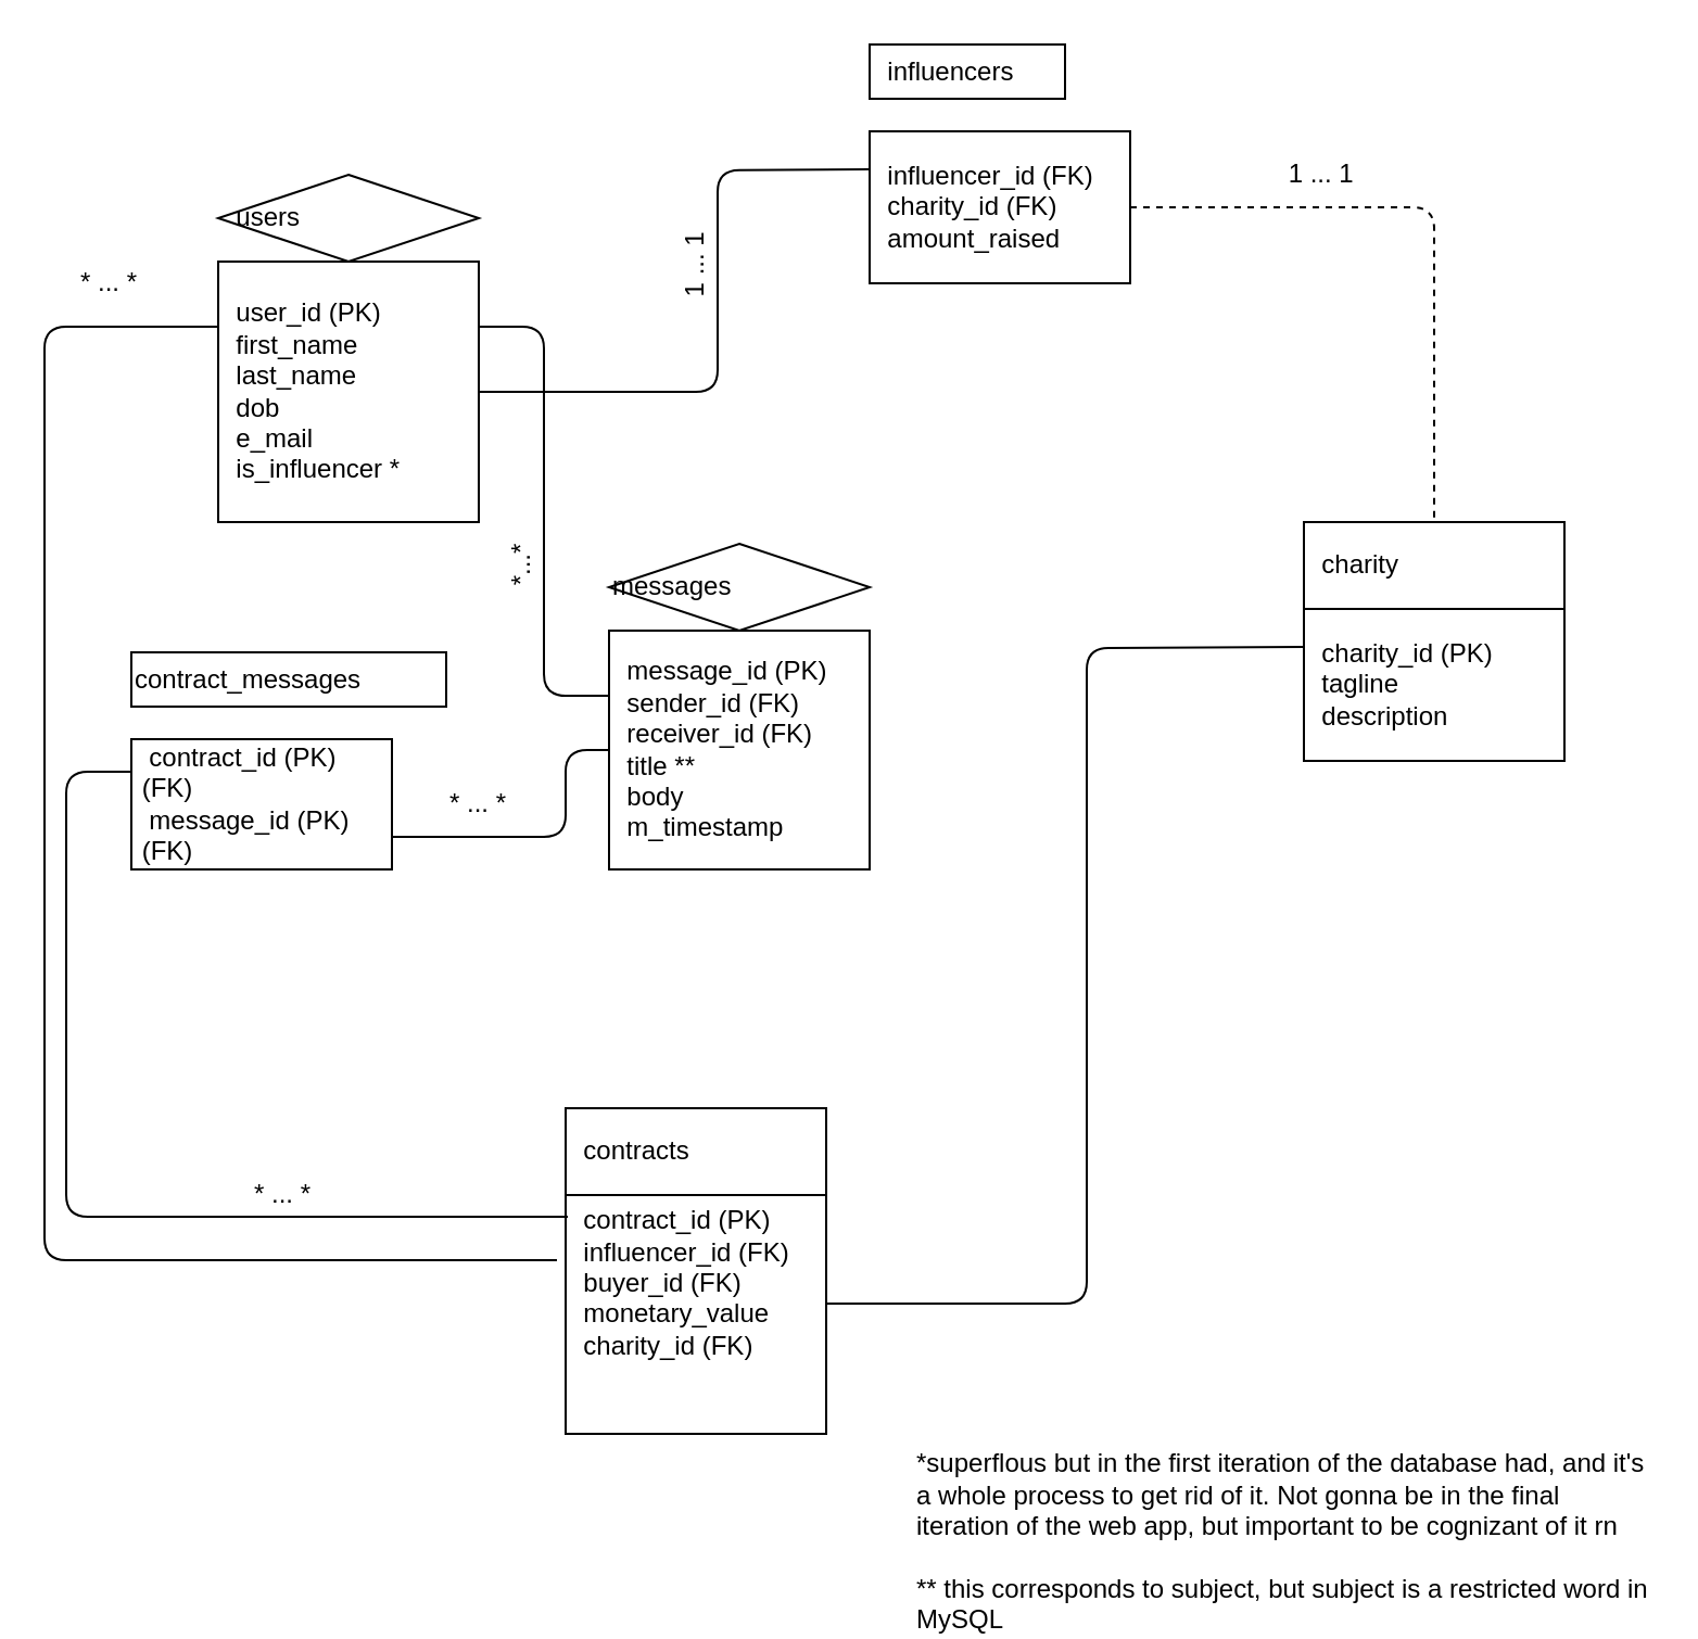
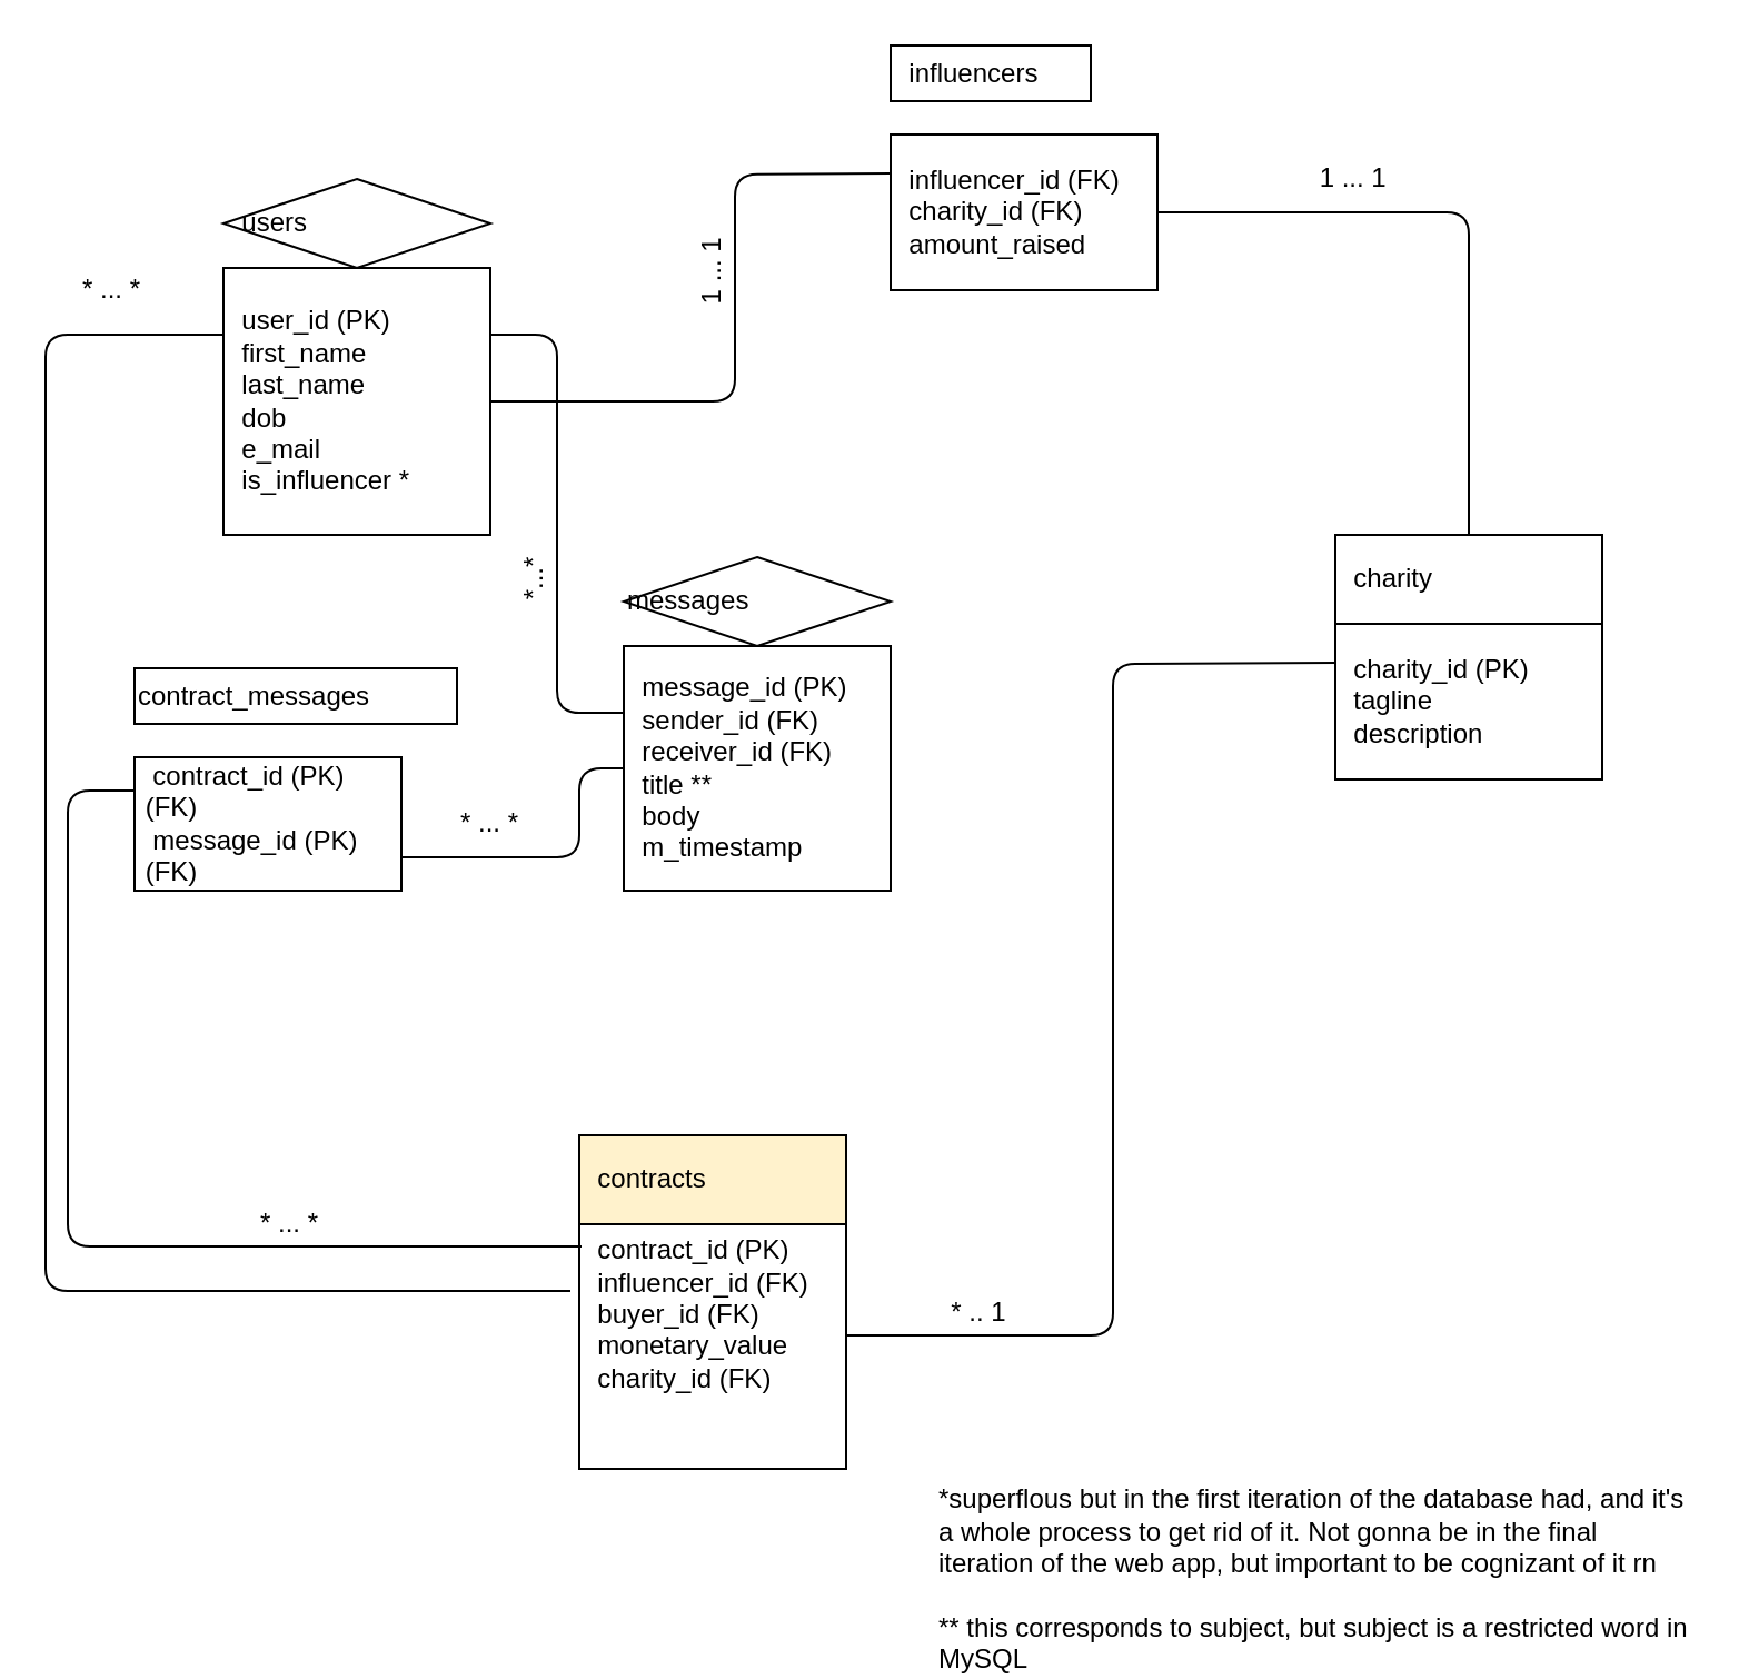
  <mxCell id="0" />
  <mxCell id="1" parent="0" />
  <mxCell id="2" value="&amp;nbsp; users" style="rhombus;whiteSpace=wrap;html=1;align=left;" vertex="1" parent="1"><mxGeometry x="100" y="80" width="120" height="40" as="geometry" /></mxCell>
  <mxCell id="3" value="&amp;nbsp; user_id (PK)&lt;br&gt;&amp;nbsp; first_name&lt;br&gt;&amp;nbsp; last_name&amp;nbsp;&lt;br&gt;&amp;nbsp; dob&lt;br&gt;&amp;nbsp; e_mail&lt;br&gt;&amp;nbsp; is_influencer *" style="whiteSpace=wrap;html=1;aspect=fixed;align=left;" vertex="1" parent="1"><mxGeometry x="100" y="120" width="120" height="120" as="geometry" /></mxCell>
  <mxCell id="4" value="*superflous but in the first iteration of the database had, and it's a whole process to get rid of it. Not gonna be in the final iteration of the web app, but important to be cognizant of it rn&lt;br&gt;&lt;br&gt;** this corresponds to subject, but subject is a restricted word in MySQL" style="text;html=1;strokeColor=none;fillColor=none;align=left;verticalAlign=middle;whiteSpace=wrap;rounded=0;" vertex="1" parent="1"><mxGeometry x="420" y="700" width="340" height="20" as="geometry" /></mxCell>
  <mxCell id="5" value="&amp;nbsp; influencers" style="rounded=0;whiteSpace=wrap;html=1;align=left;" vertex="1" parent="1"><mxGeometry x="400" y="20" width="90" height="25" as="geometry" /></mxCell>
  <mxCell id="6" value="&lt;span style=&quot;white-space: normal&quot;&gt;&amp;nbsp; influencer_id (FK)&lt;br&gt;&lt;/span&gt;&lt;span style=&quot;white-space: normal&quot;&gt;&amp;nbsp; charity_id (FK)&lt;/span&gt;&lt;br style=&quot;white-space: normal&quot;&gt;&lt;span style=&quot;white-space: normal&quot;&gt;&amp;nbsp; amount_raised&lt;/span&gt;" style="rounded=0;whiteSpace=wrap;html=1;align=left;" vertex="1" parent="1"><mxGeometry x="400" y="60" width="120" height="70" as="geometry" /></mxCell>
  <mxCell id="7" value="" style="endArrow=none;html=1;entryX=0;entryY=0.25;entryDx=0;entryDy=0;" edge="1" parent="1" target="6"><mxGeometry width="50" height="50" relative="1" as="geometry"><mxPoint x="220" y="180" as="sourcePoint" /><mxPoint x="270" y="130" as="targetPoint" /><Array as="points"><mxPoint x="330" y="180" /><mxPoint x="330" y="78" /></Array></mxGeometry></mxCell>
  <mxCell id="8" value="1 ... 1&amp;nbsp;" style="text;html=1;strokeColor=none;fillColor=none;align=center;verticalAlign=middle;whiteSpace=wrap;rounded=0;rotation=-90;" vertex="1" parent="1"><mxGeometry x="300" y="110" width="40" height="20" as="geometry" /></mxCell>
  <mxCell id="9" value="&amp;nbsp; charity" style="rounded=0;whiteSpace=wrap;html=1;align=left;" vertex="1" parent="1"><mxGeometry x="600" y="240" width="120" height="40" as="geometry" /></mxCell>
  <mxCell id="10" value="&lt;div&gt;&amp;nbsp; charity_id (PK)&lt;/div&gt;&lt;div&gt;&amp;nbsp; tagline&lt;/div&gt;&lt;div&gt;&amp;nbsp; description&lt;/div&gt;" style="rounded=0;whiteSpace=wrap;html=1;align=left;" vertex="1" parent="1"><mxGeometry x="600" y="280" width="120" height="70" as="geometry" /></mxCell>
- <mxCell id="11" value="" style="endArrow=none;html=1;entryX=0.5;entryY=0;entryDx=0;entryDy=0;exitX=1;exitY=0.5;exitDx=0;exitDy=0;dashed=1;" edge="1" parent="1" source="6" target="9"><mxGeometry width="50" height="50" relative="1" as="geometry"><mxPoint x="360" y="360" as="sourcePoint" /><mxPoint x="410" y="310" as="targetPoint" /><Array as="points"><mxPoint x="660" y="95" /></Array></mxGeometry></mxCell>
+ <mxCell id="11" value="" style="endArrow=none;html=1;entryX=0.5;entryY=0;entryDx=0;entryDy=0;exitX=1;exitY=0.5;exitDx=0;exitDy=0;" edge="1" parent="1" source="6" target="9"><mxGeometry width="50" height="50" relative="1" as="geometry"><mxPoint x="360" y="360" as="sourcePoint" /><mxPoint x="410" y="310" as="targetPoint" /><Array as="points"><mxPoint x="660" y="95" /></Array></mxGeometry></mxCell>
  <mxCell id="12" value="1 ... 1&amp;nbsp;" style="text;html=1;strokeColor=none;fillColor=none;align=center;verticalAlign=middle;whiteSpace=wrap;rounded=0;rotation=0;" vertex="1" parent="1"><mxGeometry x="590" y="70" width="40" height="20" as="geometry" /></mxCell>
- <mxCell id="13" value="&amp;nbsp; contracts" style="rounded=0;whiteSpace=wrap;html=1;align=left;" vertex="1" parent="1"><mxGeometry x="260" y="510" width="120" height="40" as="geometry" /></mxCell>
+ <mxCell id="13" value="&amp;nbsp; contracts" style="rounded=0;whiteSpace=wrap;html=1;align=left;fillColor=#fff2cc;" vertex="1" parent="1"><mxGeometry x="260" y="510" width="120" height="40" as="geometry" /></mxCell>
  <mxCell id="14" value="&lt;div&gt;&amp;nbsp; contract_id (PK)&lt;/div&gt;&lt;div&gt;&amp;nbsp; influencer_id (FK)&lt;/div&gt;&lt;div&gt;&amp;nbsp; buyer_id (FK)&lt;/div&gt;&lt;div&gt;&amp;nbsp; monetary_value&lt;/div&gt;&lt;div&gt;&amp;nbsp; charity_id (FK)&lt;/div&gt;&lt;div&gt;&lt;br&gt;&lt;/div&gt;&lt;div&gt;&amp;nbsp;&amp;nbsp;&lt;/div&gt;" style="rounded=0;whiteSpace=wrap;html=1;align=left;" vertex="1" parent="1"><mxGeometry x="260" y="550" width="120" height="110" as="geometry" /></mxCell>
  <mxCell id="15" value="" style="endArrow=none;html=1;entryX=0;entryY=0.25;entryDx=0;entryDy=0;" edge="1" parent="1" target="10"><mxGeometry width="50" height="50" relative="1" as="geometry"><mxPoint x="380" y="600" as="sourcePoint" /><mxPoint x="350" y="400" as="targetPoint" /><Array as="points"><mxPoint x="500" y="600" /><mxPoint x="500" y="298" /></Array></mxGeometry></mxCell>
+ <mxCell id="16" value="* .. 1" style="text;html=1;strokeColor=none;fillColor=none;align=center;verticalAlign=middle;whiteSpace=wrap;rounded=0;" vertex="1" parent="1"><mxGeometry x="420" y="580" width="40" height="20" as="geometry" /></mxCell>
  <mxCell id="17" value="" style="endArrow=none;html=1;entryX=0;entryY=0.25;entryDx=0;entryDy=0;" edge="1" parent="1" target="3"><mxGeometry width="50" height="50" relative="1" as="geometry"><mxPoint x="256" y="580" as="sourcePoint" /><mxPoint x="20" y="140" as="targetPoint" /><Array as="points"><mxPoint x="20" y="580" /><mxPoint x="20" y="150" /></Array></mxGeometry></mxCell>
  <mxCell id="18" value="messages" style="rhombus;whiteSpace=wrap;html=1;align=left;" vertex="1" parent="1"><mxGeometry x="280" y="250" width="120" height="40" as="geometry" /></mxCell>
  <mxCell id="19" value="&amp;nbsp; message_id (PK)&lt;br&gt;&amp;nbsp; sender_id (FK)&lt;br&gt;&amp;nbsp; receiver_id (FK)&lt;br&gt;&amp;nbsp; title **&lt;br&gt;&amp;nbsp; body&lt;br&gt;&amp;nbsp; m_timestamp" style="rounded=0;whiteSpace=wrap;html=1;align=left;" vertex="1" parent="1"><mxGeometry x="280" y="290" width="120" height="110" as="geometry" /></mxCell>
  <mxCell id="20" value="" style="endArrow=none;html=1;entryX=1;entryY=0.25;entryDx=0;entryDy=0;" edge="1" parent="1" target="3"><mxGeometry width="50" height="50" relative="1" as="geometry"><mxPoint x="280" y="320" as="sourcePoint" /><mxPoint x="290" y="180" as="targetPoint" /><Array as="points"><mxPoint x="250" y="320" /><mxPoint x="250" y="150" /></Array></mxGeometry></mxCell>
  <mxCell id="21" value="*...*" style="text;html=1;strokeColor=none;fillColor=none;align=center;verticalAlign=middle;whiteSpace=wrap;rounded=0;rotation=-90;" vertex="1" parent="1"><mxGeometry x="220" y="250" width="40" height="20" as="geometry" /></mxCell>
  <mxCell id="22" value="contract_messages" style="rounded=0;whiteSpace=wrap;html=1;align=left;" vertex="1" parent="1"><mxGeometry x="60" y="300" width="145" height="25" as="geometry" /></mxCell>
  <mxCell id="23" value="&amp;nbsp; contract_id (PK)&amp;nbsp; &amp;nbsp;(FK)&lt;br&gt;&amp;nbsp; message_id (PK)&amp;nbsp; &amp;nbsp;(FK)" style="rounded=0;whiteSpace=wrap;html=1;align=left;" vertex="1" parent="1"><mxGeometry x="60" y="340" width="120" height="60" as="geometry" /></mxCell>
  <mxCell id="24" value="" style="endArrow=none;html=1;entryX=0;entryY=0.25;entryDx=0;entryDy=0;" edge="1" parent="1" target="23"><mxGeometry width="50" height="50" relative="1" as="geometry"><mxPoint x="261" y="560" as="sourcePoint" /><mxPoint x="410" y="430" as="targetPoint" /><Array as="points"><mxPoint x="30" y="560" /><mxPoint x="30" y="355" /></Array></mxGeometry></mxCell>
  <mxCell id="25" value="* ... *" style="text;html=1;strokeColor=none;fillColor=none;align=center;verticalAlign=middle;whiteSpace=wrap;rounded=0;" vertex="1" parent="1"><mxGeometry x="110" y="540" width="40" height="20" as="geometry" /></mxCell>
  <mxCell id="26" value="* ... *" style="text;html=1;strokeColor=none;fillColor=none;align=center;verticalAlign=middle;whiteSpace=wrap;rounded=0;" vertex="1" parent="1"><mxGeometry x="30" y="120" width="40" height="20" as="geometry" /></mxCell>
  <mxCell id="27" value="" style="endArrow=none;html=1;entryX=0;entryY=0.5;entryDx=0;entryDy=0;exitX=1;exitY=0.75;exitDx=0;exitDy=0;" edge="1" parent="1" source="23" target="19"><mxGeometry width="50" height="50" relative="1" as="geometry"><mxPoint x="200" y="410" as="sourcePoint" /><mxPoint x="250" y="360" as="targetPoint" /><Array as="points"><mxPoint x="260" y="385" /><mxPoint x="260" y="345" /></Array></mxGeometry></mxCell>
  <mxCell id="28" value="* ... *" style="text;html=1;strokeColor=none;fillColor=none;align=center;verticalAlign=middle;whiteSpace=wrap;rounded=0;" vertex="1" parent="1"><mxGeometry x="200" y="360" width="40" height="20" as="geometry" /></mxCell>
